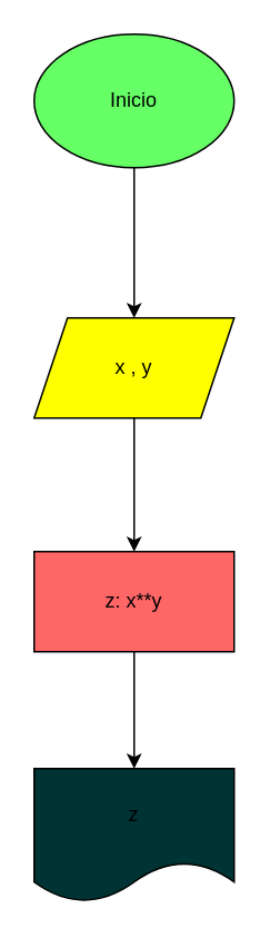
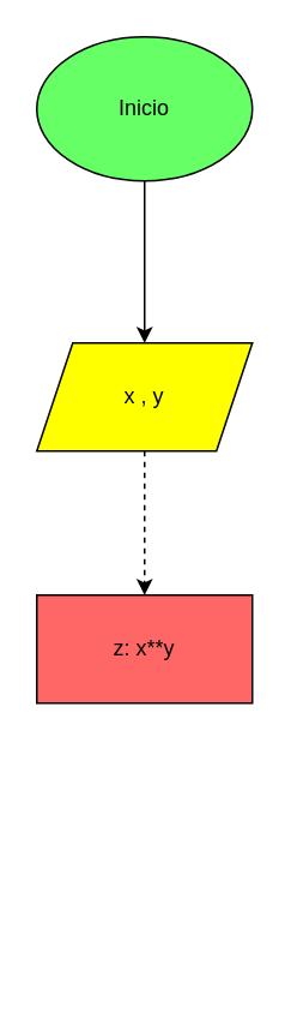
  <mxCell id="0" />
  <mxCell id="1" parent="0" />
  <mxCell id="2" value="" style="edgeStyle=none;html=1;" edge="1" parent="1" source="3" target="5"><mxGeometry relative="1" as="geometry" /></mxCell>
  <mxCell id="3" value="Inicio" style="ellipse;whiteSpace=wrap;html=1;fillColor=#66FF66;" vertex="1" parent="1"><mxGeometry x="20" y="20" width="120" height="80" as="geometry" /></mxCell>
- <mxCell id="4" value="" style="edgeStyle=none;html=1;" edge="1" parent="1" source="5" target="7"><mxGeometry relative="1" as="geometry" /></mxCell>
+ <mxCell id="4" value="" style="edgeStyle=none;html=1;dashed=1;" edge="1" parent="1" source="5" target="7"><mxGeometry relative="1" as="geometry" /></mxCell>
  <mxCell id="5" value="x , y" style="shape=parallelogram;perimeter=parallelogramPerimeter;whiteSpace=wrap;html=1;fixedSize=1;fillColor=#FFFF00;" vertex="1" parent="1"><mxGeometry x="20" y="190" width="120" height="60" as="geometry" /></mxCell>
- <mxCell id="6" value="" style="edgeStyle=none;html=1;" edge="1" parent="1" source="7" target="8"><mxGeometry relative="1" as="geometry" /></mxCell>
  <mxCell id="7" value="z: x**y" style="whiteSpace=wrap;html=1;fillColor=#FF6666;" vertex="1" parent="1"><mxGeometry x="20" y="330" width="120" height="60" as="geometry" /></mxCell>
- <mxCell id="8" value="z" style="shape=document;whiteSpace=wrap;html=1;boundedLbl=1;fillColor=#003333;" vertex="1" parent="1"><mxGeometry x="20" y="460" width="120" height="80" as="geometry" /></mxCell>
